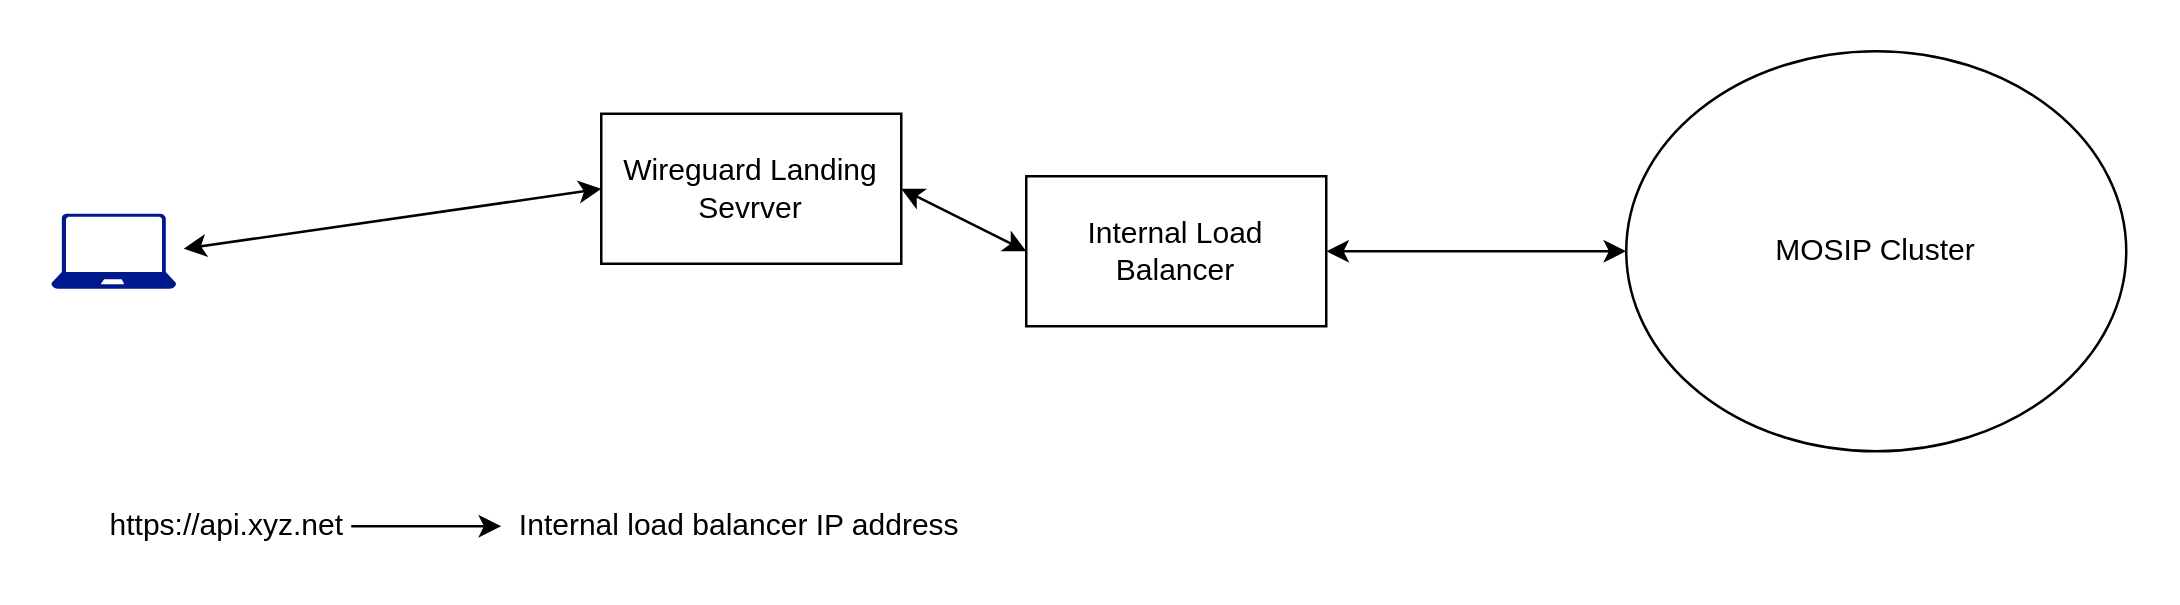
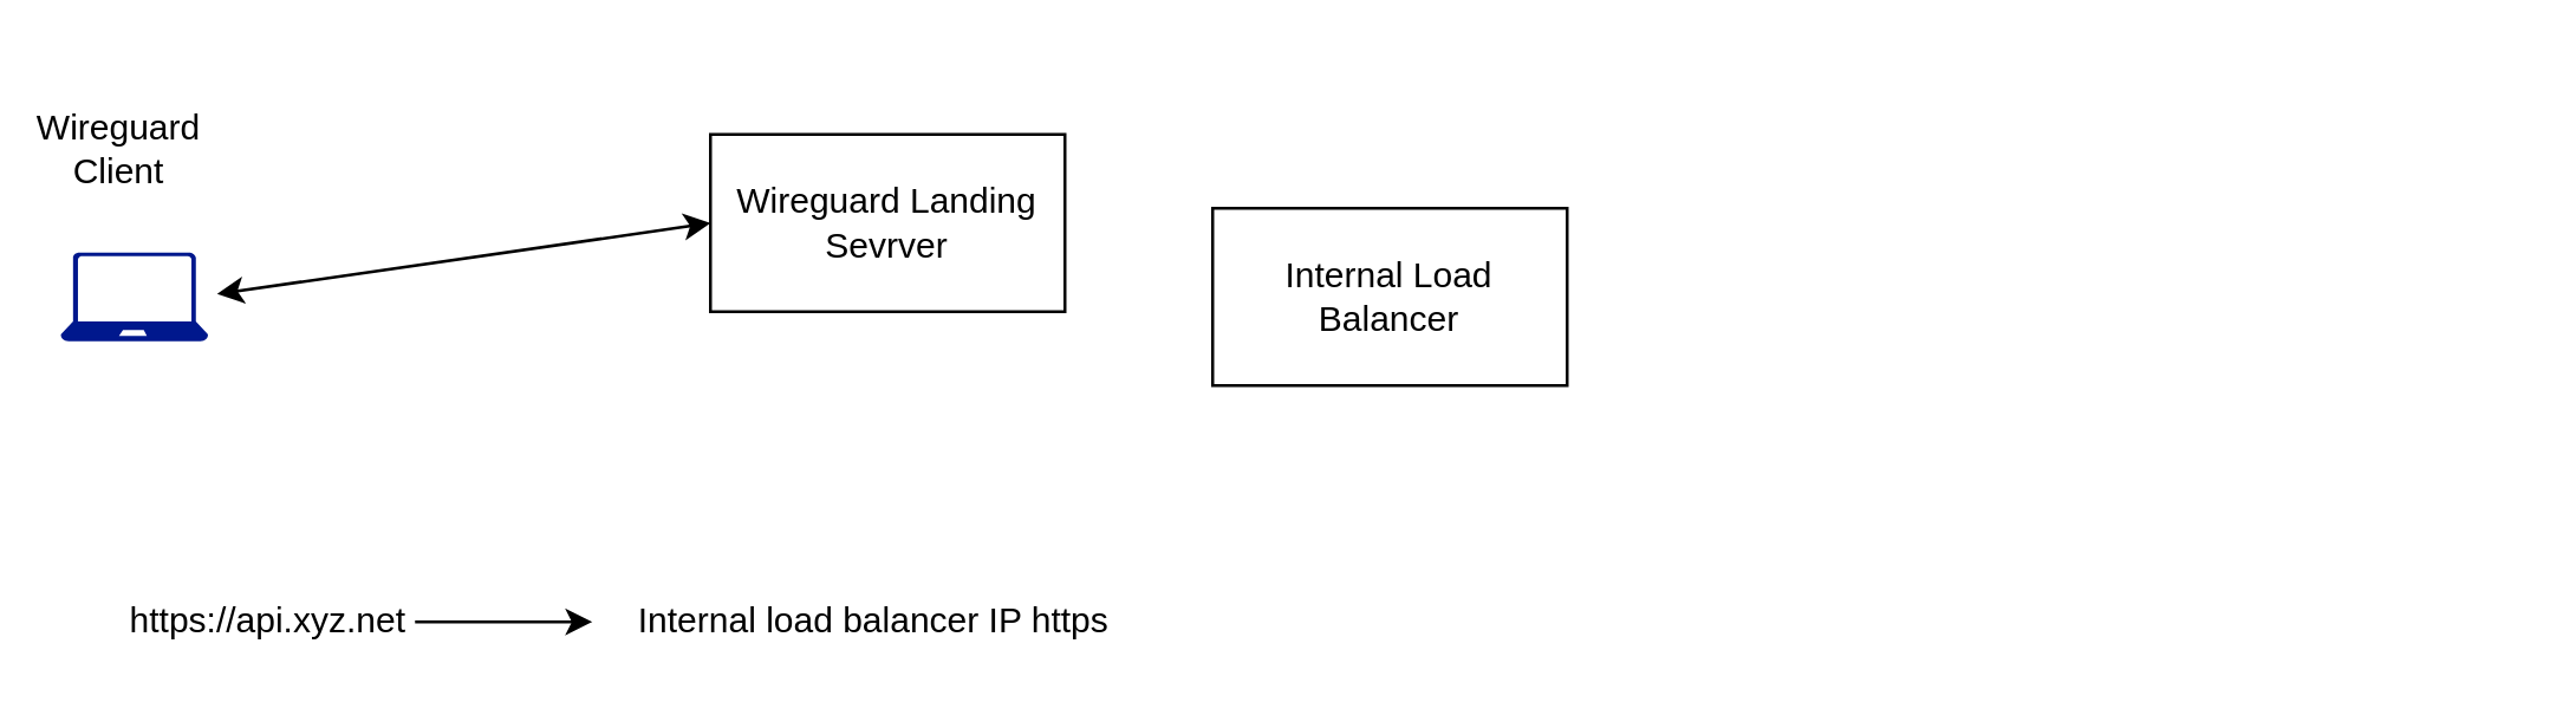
  <mxCell id="0" />
  <mxCell id="1" parent="0" />
- <mxCell id="2" value="MOSIP Cluster" style="ellipse;whiteSpace=wrap;html=1;" parent="1" vertex="1"><mxGeometry x="650" y="20" width="200" height="160" as="geometry" /></mxCell>
  <mxCell id="3" value="Internal Load Balancer" style="rounded=0;whiteSpace=wrap;html=1;" parent="1" vertex="1"><mxGeometry x="410" y="70" width="120" height="60" as="geometry" /></mxCell>
  <mxCell id="4" value="Wireguard Landing Sevrver" style="rounded=0;whiteSpace=wrap;html=1;" parent="1" vertex="1"><mxGeometry x="240" y="45" width="120" height="60" as="geometry" /></mxCell>
  <mxCell id="5" value="" style="aspect=fixed;pointerEvents=1;shadow=0;dashed=0;html=1;strokeColor=none;labelPosition=center;verticalLabelPosition=bottom;verticalAlign=top;align=center;fillColor=#00188D;shape=mxgraph.azure.laptop" parent="1" vertex="1"><mxGeometry x="20" y="85" width="50" height="30" as="geometry" /></mxCell>
+ <mxCell id="6" value="Wireguard Client" style="text;html=1;strokeColor=none;fillColor=none;align=center;verticalAlign=middle;whiteSpace=wrap;rounded=0;" parent="1" vertex="1"><mxGeometry x="20" y="40" width="40" height="20" as="geometry" /></mxCell>
  <mxCell id="7" value="https://api.xyz.net" style="text;html=1;align=center;verticalAlign=middle;resizable=0;points=[];autosize=1;strokeColor=none;" parent="1" vertex="1"><mxGeometry x="35" y="200" width="110" height="20" as="geometry" /></mxCell>
- <mxCell id="8" value="Internal load balancer IP address&lt;br&gt;" style="text;html=1;align=center;verticalAlign=middle;resizable=0;points=[];autosize=1;strokeColor=none;" parent="1" vertex="1"><mxGeometry x="200" y="200" width="190" height="20" as="geometry" /></mxCell>
+ <mxCell id="8" value="Internal load balancer IP https&lt;br&gt;" style="text;html=1;align=center;verticalAlign=middle;resizable=0;points=[];autosize=1;strokeColor=none;" parent="1" vertex="1"><mxGeometry x="200" y="200" width="190" height="20" as="geometry" /></mxCell>
  <mxCell id="9" value="" style="endArrow=classic;html=1;" parent="1" target="8" edge="1"><mxGeometry width="50" height="50" relative="1" as="geometry"><mxPoint x="140" y="210" as="sourcePoint" /><mxPoint x="190" y="160" as="targetPoint" /></mxGeometry></mxCell>
  <mxCell id="10" value="" style="endArrow=classic;startArrow=classic;html=1;entryX=0;entryY=0.5;entryDx=0;entryDy=0;exitX=1.06;exitY=0.467;exitDx=0;exitDy=0;exitPerimeter=0;" parent="1" source="5" target="4" edge="1"><mxGeometry width="50" height="50" relative="1" as="geometry"><mxPoint x="70" y="130" as="sourcePoint" /><mxPoint x="120" y="80" as="targetPoint" /></mxGeometry></mxCell>
- <mxCell id="11" value="" style="endArrow=classic;startArrow=classic;html=1;entryX=0;entryY=0.5;entryDx=0;entryDy=0;exitX=1;exitY=0.5;exitDx=0;exitDy=0;" parent="1" source="4" target="3" edge="1"><mxGeometry width="50" height="50" relative="1" as="geometry"><mxPoint x="340" y="120" as="sourcePoint" /><mxPoint x="390" y="70" as="targetPoint" /></mxGeometry></mxCell>
- <mxCell id="12" value="" style="endArrow=classic;startArrow=classic;html=1;entryX=0;entryY=0.5;entryDx=0;entryDy=0;exitX=1;exitY=0.5;exitDx=0;exitDy=0;" parent="1" source="3" target="2" edge="1"><mxGeometry width="50" height="50" relative="1" as="geometry"><mxPoint x="540" y="120" as="sourcePoint" /><mxPoint x="590" y="70" as="targetPoint" /></mxGeometry></mxCell>
